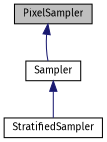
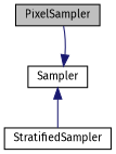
  digraph {
    fontname="Fira Sans"
    node [color=black fillcolor=white fontname="Fira Sans" fontsize=10 shape=box style=filled]
    edge [color=midnightblue dir=back fontname="Fira Sans" fontsize=10 labelfontname=Helvetica labelfontsize=10 style=solid]
    n1 [fillcolor=grey75 fontcolor=black height=0.2 label=PixelSampler width=0.4]
    n2 [height=0.2 label=StratifiedSampler width=0.4]
    n3 [height=0.2 label=Sampler width=0.4]
-   n1 -> n3
+   n3 -> n1
    n3 -> n2
  }
